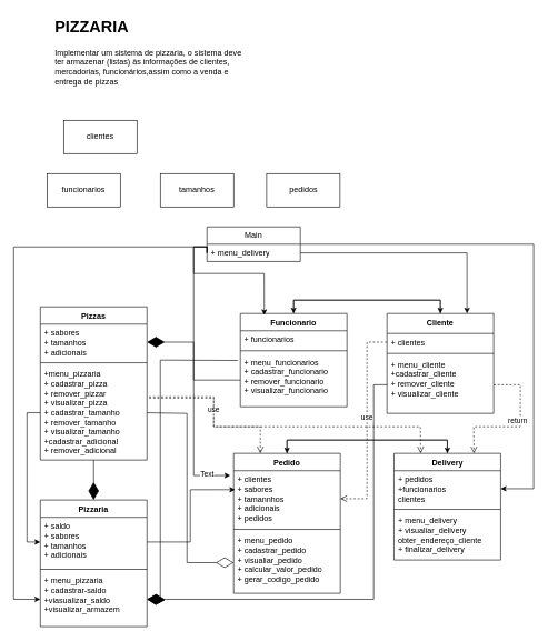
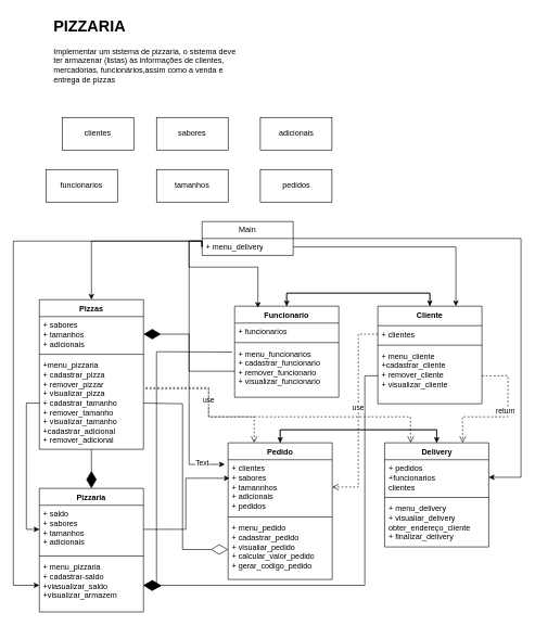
  <mxCell id="0" />
  <mxCell id="1" parent="0" />
  <mxCell id="2" value="Pizzaria" style="swimlane;fontStyle=1;align=center;verticalAlign=top;childLayout=stackLayout;horizontal=1;startSize=26;horizontalStack=0;resizeParent=1;resizeParentMax=0;resizeLast=0;collapsible=1;marginBottom=0;whiteSpace=wrap;html=1;" vertex="1" parent="1"><mxGeometry x="60" y="750" width="160" height="190" as="geometry" /></mxCell>
  <mxCell id="3" value="+ saldo&lt;div&gt;+ sabores&lt;/div&gt;&lt;div&gt;+ tamanhos&lt;/div&gt;&lt;div&gt;+ adicionais&lt;/div&gt;" style="text;strokeColor=none;fillColor=none;align=left;verticalAlign=top;spacingLeft=4;spacingRight=4;overflow=hidden;rotatable=0;points=[[0,0.5],[1,0.5]];portConstraint=eastwest;whiteSpace=wrap;html=1;" vertex="1" parent="2"><mxGeometry y="26" width="160" height="74" as="geometry" /></mxCell>
  <mxCell id="4" value="" style="line;strokeWidth=1;fillColor=none;align=left;verticalAlign=middle;spacingTop=-1;spacingLeft=3;spacingRight=3;rotatable=0;labelPosition=right;points=[];portConstraint=eastwest;strokeColor=inherit;" vertex="1" parent="2"><mxGeometry y="100" width="160" height="8" as="geometry" /></mxCell>
  <mxCell id="5" value="+ menu_pizzaria&lt;div&gt;+ cadastrar-saldo&lt;/div&gt;&lt;div&gt;+viasualizar_saldo&lt;/div&gt;&lt;div&gt;+visualizar_armazem&lt;/div&gt;" style="text;strokeColor=none;fillColor=none;align=left;verticalAlign=top;spacingLeft=4;spacingRight=4;overflow=hidden;rotatable=0;points=[[0,0.5],[1,0.5]];portConstraint=eastwest;whiteSpace=wrap;html=1;" vertex="1" parent="2"><mxGeometry y="108" width="160" height="82" as="geometry" /></mxCell>
  <mxCell id="6" value="Pizzas" style="swimlane;fontStyle=1;align=center;verticalAlign=top;childLayout=stackLayout;horizontal=1;startSize=26;horizontalStack=0;resizeParent=1;resizeParentMax=0;resizeLast=0;collapsible=1;marginBottom=0;whiteSpace=wrap;html=1;" vertex="1" parent="1"><mxGeometry x="60" y="460" width="160" height="230" as="geometry" /></mxCell>
  <mxCell id="7" value="+ sabores&lt;div&gt;+ tamanhos&lt;/div&gt;&lt;div&gt;+ adicionais&lt;/div&gt;&lt;div&gt;&lt;br&gt;&lt;/div&gt;" style="text;strokeColor=none;fillColor=none;align=left;verticalAlign=top;spacingLeft=4;spacingRight=4;overflow=hidden;rotatable=0;points=[[0,0.5],[1,0.5]];portConstraint=eastwest;whiteSpace=wrap;html=1;" vertex="1" parent="6"><mxGeometry y="26" width="160" height="54" as="geometry" /></mxCell>
  <mxCell id="8" value="" style="line;strokeWidth=1;fillColor=none;align=left;verticalAlign=middle;spacingTop=-1;spacingLeft=3;spacingRight=3;rotatable=0;labelPosition=right;points=[];portConstraint=eastwest;strokeColor=inherit;" vertex="1" parent="6"><mxGeometry y="80" width="160" height="8" as="geometry" /></mxCell>
  <mxCell id="9" value="+menu_pizzaria&lt;div&gt;+ cadastrar_pizza&lt;/div&gt;&lt;div&gt;+ remover_pizzar&lt;/div&gt;&lt;div&gt;+ visualizar_pizza&lt;/div&gt;&lt;div&gt;+ cadastrar_tamanho&lt;/div&gt;&lt;div&gt;+ remover_tamanho&lt;/div&gt;&lt;div&gt;+ visualizar_tamanho&lt;/div&gt;&lt;div&gt;+cadastrar_adicional&lt;/div&gt;&lt;div&gt;+ remover_adicional&lt;/div&gt;" style="text;strokeColor=none;fillColor=none;align=left;verticalAlign=top;spacingLeft=4;spacingRight=4;overflow=hidden;rotatable=0;points=[[0,0.5],[1,0.5]];portConstraint=eastwest;whiteSpace=wrap;html=1;" vertex="1" parent="6"><mxGeometry y="88" width="160" height="142" as="geometry" /></mxCell>
  <mxCell id="10" style="edgeStyle=orthogonalEdgeStyle;rounded=0;orthogonalLoop=1;jettySize=auto;html=1;exitX=0.5;exitY=0;exitDx=0;exitDy=0;entryX=0.5;entryY=0;entryDx=0;entryDy=0;" edge="1" parent="1" source="11" target="16"><mxGeometry relative="1" as="geometry" /></mxCell>
  <mxCell id="11" value="Funcionario" style="swimlane;fontStyle=1;align=center;verticalAlign=top;childLayout=stackLayout;horizontal=1;startSize=26;horizontalStack=0;resizeParent=1;resizeParentMax=0;resizeLast=0;collapsible=1;marginBottom=0;whiteSpace=wrap;html=1;" vertex="1" parent="1"><mxGeometry x="360" y="470" width="160" height="140" as="geometry" /></mxCell>
  <mxCell id="12" value="+ funcionarios" style="text;strokeColor=none;fillColor=none;align=left;verticalAlign=top;spacingLeft=4;spacingRight=4;overflow=hidden;rotatable=0;points=[[0,0.5],[1,0.5]];portConstraint=eastwest;whiteSpace=wrap;html=1;" vertex="1" parent="11"><mxGeometry y="26" width="160" height="26" as="geometry" /></mxCell>
  <mxCell id="13" value="" style="line;strokeWidth=1;fillColor=none;align=left;verticalAlign=middle;spacingTop=-1;spacingLeft=3;spacingRight=3;rotatable=0;labelPosition=right;points=[];portConstraint=eastwest;strokeColor=inherit;" vertex="1" parent="11"><mxGeometry y="52" width="160" height="8" as="geometry" /></mxCell>
  <mxCell id="14" value="+ menu_funcionarios&lt;div&gt;+ cadastrar_funcionario&lt;/div&gt;&lt;div&gt;+ remover_funcionario&lt;/div&gt;&lt;div&gt;+ visualizar_funcionario&lt;/div&gt;" style="text;strokeColor=none;fillColor=none;align=left;verticalAlign=top;spacingLeft=4;spacingRight=4;overflow=hidden;rotatable=0;points=[[0,0.5],[1,0.5]];portConstraint=eastwest;whiteSpace=wrap;html=1;" vertex="1" parent="11"><mxGeometry y="60" width="160" height="80" as="geometry" /></mxCell>
  <mxCell id="15" style="edgeStyle=orthogonalEdgeStyle;rounded=0;orthogonalLoop=1;jettySize=auto;html=1;exitX=0.5;exitY=0;exitDx=0;exitDy=0;entryX=0.5;entryY=0;entryDx=0;entryDy=0;" edge="1" parent="1" source="16" target="11"><mxGeometry relative="1" as="geometry" /></mxCell>
  <mxCell id="16" value="Cliente" style="swimlane;fontStyle=1;align=center;verticalAlign=top;childLayout=stackLayout;horizontal=1;startSize=30;horizontalStack=0;resizeParent=1;resizeParentMax=0;resizeLast=0;collapsible=1;marginBottom=0;whiteSpace=wrap;html=1;" vertex="1" parent="1"><mxGeometry x="580" y="470" width="160" height="150" as="geometry" /></mxCell>
  <mxCell id="17" value="+ clientes" style="text;strokeColor=none;fillColor=none;align=left;verticalAlign=top;spacingLeft=4;spacingRight=4;overflow=hidden;rotatable=0;points=[[0,0.5],[1,0.5]];portConstraint=eastwest;whiteSpace=wrap;html=1;" vertex="1" parent="16"><mxGeometry y="30" width="160" height="26" as="geometry" /></mxCell>
  <mxCell id="18" value="" style="line;strokeWidth=1;fillColor=none;align=left;verticalAlign=middle;spacingTop=-1;spacingLeft=3;spacingRight=3;rotatable=0;labelPosition=right;points=[];portConstraint=eastwest;strokeColor=inherit;" vertex="1" parent="16"><mxGeometry y="56" width="160" height="8" as="geometry" /></mxCell>
  <mxCell id="19" value="+ menu_cliente&lt;div&gt;+cadastrar_cliente&lt;/div&gt;&lt;div&gt;+ remover_cliente&lt;/div&gt;&lt;div&gt;+ visualizar_cliente&lt;/div&gt;" style="text;strokeColor=none;fillColor=none;align=left;verticalAlign=top;spacingLeft=4;spacingRight=4;overflow=hidden;rotatable=0;points=[[0,0.5],[1,0.5]];portConstraint=eastwest;whiteSpace=wrap;html=1;" vertex="1" parent="16"><mxGeometry y="64" width="160" height="86" as="geometry" /></mxCell>
  <mxCell id="20" style="edgeStyle=orthogonalEdgeStyle;rounded=0;orthogonalLoop=1;jettySize=auto;html=1;exitX=0.5;exitY=0;exitDx=0;exitDy=0;entryX=0.5;entryY=0;entryDx=0;entryDy=0;" edge="1" parent="1" source="21" target="26"><mxGeometry relative="1" as="geometry" /></mxCell>
  <mxCell id="21" value="Pedido" style="swimlane;fontStyle=1;align=center;verticalAlign=top;childLayout=stackLayout;horizontal=1;startSize=26;horizontalStack=0;resizeParent=1;resizeParentMax=0;resizeLast=0;collapsible=1;marginBottom=0;whiteSpace=wrap;html=1;" vertex="1" parent="1"><mxGeometry x="350" y="680" width="160" height="210" as="geometry" /></mxCell>
  <mxCell id="22" value="+ clientes&lt;div&gt;+ sabores&lt;/div&gt;&lt;div&gt;+ tamannhos&lt;/div&gt;&lt;div&gt;+ adicionais&lt;/div&gt;&lt;div&gt;+ pedidos&lt;/div&gt;&lt;div&gt;&lt;br&gt;&lt;/div&gt;" style="text;strokeColor=none;fillColor=none;align=left;verticalAlign=top;spacingLeft=4;spacingRight=4;overflow=hidden;rotatable=0;points=[[0,0.5],[1,0.5]];portConstraint=eastwest;whiteSpace=wrap;html=1;" vertex="1" parent="21"><mxGeometry y="26" width="160" height="84" as="geometry" /></mxCell>
  <mxCell id="23" value="" style="line;strokeWidth=1;fillColor=none;align=left;verticalAlign=middle;spacingTop=-1;spacingLeft=3;spacingRight=3;rotatable=0;labelPosition=right;points=[];portConstraint=eastwest;strokeColor=inherit;" vertex="1" parent="21"><mxGeometry y="110" width="160" height="8" as="geometry" /></mxCell>
  <mxCell id="24" value="+ menu_pedido&lt;div&gt;+ cadastrar_pedido&lt;/div&gt;&lt;div&gt;+ visualiar_pedido&lt;/div&gt;&lt;div&gt;+ calcular_valor_pedido&lt;/div&gt;&lt;div&gt;+ gerar_codigo_pedido&lt;/div&gt;&lt;div&gt;&lt;br&gt;&lt;/div&gt;" style="text;strokeColor=none;fillColor=none;align=left;verticalAlign=top;spacingLeft=4;spacingRight=4;overflow=hidden;rotatable=0;points=[[0,0.5],[1,0.5]];portConstraint=eastwest;whiteSpace=wrap;html=1;" vertex="1" parent="21"><mxGeometry y="118" width="160" height="92" as="geometry" /></mxCell>
  <mxCell id="25" style="edgeStyle=orthogonalEdgeStyle;rounded=0;orthogonalLoop=1;jettySize=auto;html=1;exitX=0.5;exitY=0;exitDx=0;exitDy=0;entryX=0.5;entryY=0;entryDx=0;entryDy=0;" edge="1" parent="1" source="26" target="21"><mxGeometry relative="1" as="geometry" /></mxCell>
  <mxCell id="26" value="Delivery" style="swimlane;fontStyle=1;align=center;verticalAlign=top;childLayout=stackLayout;horizontal=1;startSize=26;horizontalStack=0;resizeParent=1;resizeParentMax=0;resizeLast=0;collapsible=1;marginBottom=0;whiteSpace=wrap;html=1;" vertex="1" parent="1"><mxGeometry x="590.5" y="680" width="160" height="160" as="geometry" /></mxCell>
  <mxCell id="27" value="+ pedidos&lt;div&gt;+funcionarios&lt;/div&gt;&lt;div&gt;clientes&lt;/div&gt;" style="text;strokeColor=none;fillColor=none;align=left;verticalAlign=top;spacingLeft=4;spacingRight=4;overflow=hidden;rotatable=0;points=[[0,0.5],[1,0.5]];portConstraint=eastwest;whiteSpace=wrap;html=1;" vertex="1" parent="26"><mxGeometry y="26" width="160" height="54" as="geometry" /></mxCell>
  <mxCell id="28" value="" style="line;strokeWidth=1;fillColor=none;align=left;verticalAlign=middle;spacingTop=-1;spacingLeft=3;spacingRight=3;rotatable=0;labelPosition=right;points=[];portConstraint=eastwest;strokeColor=inherit;" vertex="1" parent="26"><mxGeometry y="80" width="160" height="8" as="geometry" /></mxCell>
  <mxCell id="29" value="+ menu_delivery&lt;div&gt;+ visualiar_delivery&lt;/div&gt;&lt;div&gt;obter_endereço_cliente&lt;/div&gt;&lt;div&gt;+ finalizar_delivery&lt;/div&gt;" style="text;strokeColor=none;fillColor=none;align=left;verticalAlign=top;spacingLeft=4;spacingRight=4;overflow=hidden;rotatable=0;points=[[0,0.5],[1,0.5]];portConstraint=eastwest;whiteSpace=wrap;html=1;" vertex="1" parent="26"><mxGeometry y="88" width="160" height="72" as="geometry" /></mxCell>
  <mxCell id="30" value="clientes" style="html=1;whiteSpace=wrap;" vertex="1" parent="1"><mxGeometry x="95" y="180" width="110" height="50" as="geometry" /></mxCell>
  <mxCell id="31" value="funcionarios" style="html=1;whiteSpace=wrap;" vertex="1" parent="1"><mxGeometry x="70" y="260" width="110" height="50" as="geometry" /></mxCell>
+ <mxCell id="32" value="sabores" style="html=1;whiteSpace=wrap;" vertex="1" parent="1"><mxGeometry x="240" y="180" width="110" height="50" as="geometry" /></mxCell>
  <mxCell id="33" value="tamanhos" style="html=1;whiteSpace=wrap;" vertex="1" parent="1"><mxGeometry x="240" y="260" width="110" height="50" as="geometry" /></mxCell>
+ <mxCell id="34" value="adicionais" style="html=1;whiteSpace=wrap;" vertex="1" parent="1"><mxGeometry x="399.5" y="180" width="110" height="50" as="geometry" /></mxCell>
  <mxCell id="35" value="pedidos" style="html=1;whiteSpace=wrap;" vertex="1" parent="1"><mxGeometry x="399.5" y="260" width="110" height="50" as="geometry" /></mxCell>
  <mxCell id="36" value="&lt;h1 style=&quot;margin-top: 0px;&quot;&gt;PIZZARIA&lt;/h1&gt;&lt;p&gt;Implementar um sistema de pizzaria, o sistema deve ter armazenar (listas) às informações de clientes, mercadorias, funcionários,assim como a venda e entrega de pizzas&lt;/p&gt;" style="text;html=1;whiteSpace=wrap;overflow=hidden;rounded=0;" vertex="1" parent="1"><mxGeometry x="80" y="20" width="290" height="130" as="geometry" /></mxCell>
  <mxCell id="37" style="edgeStyle=orthogonalEdgeStyle;rounded=0;orthogonalLoop=1;jettySize=auto;html=1;exitX=1;exitY=0.5;exitDx=0;exitDy=0;entryX=1;entryY=0.5;entryDx=0;entryDy=0;elbow=vertical;" edge="1" parent="1" source="38" target="27"><mxGeometry relative="1" as="geometry"><Array as="points"><mxPoint x="800" y="366" /><mxPoint x="800" y="733" /></Array></mxGeometry></mxCell>
  <mxCell id="38" value="Main" style="swimlane;fontStyle=0;childLayout=stackLayout;horizontal=1;startSize=26;fillColor=none;horizontalStack=0;resizeParent=1;resizeParentMax=0;resizeLast=0;collapsible=1;marginBottom=0;whiteSpace=wrap;html=1;" vertex="1" parent="1"><mxGeometry x="310" y="340" width="140" height="52" as="geometry" /></mxCell>
  <mxCell id="39" value="+ menu_delivery" style="text;strokeColor=none;fillColor=none;align=left;verticalAlign=top;spacingLeft=4;spacingRight=4;overflow=hidden;rotatable=0;points=[[0,0.5],[1,0.5]];portConstraint=eastwest;whiteSpace=wrap;html=1;" vertex="1" parent="38"><mxGeometry y="26" width="140" height="26" as="geometry" /></mxCell>
  <mxCell id="40" style="edgeStyle=orthogonalEdgeStyle;rounded=0;orthogonalLoop=1;jettySize=auto;html=1;exitX=0;exitY=0.5;exitDx=0;exitDy=0;entryX=0;entryY=0.5;entryDx=0;entryDy=0;" edge="1" parent="1" source="9" target="3"><mxGeometry relative="1" as="geometry" /></mxCell>
  <mxCell id="41" style="edgeStyle=orthogonalEdgeStyle;rounded=0;orthogonalLoop=1;jettySize=auto;html=1;exitX=1;exitY=0.5;exitDx=0;exitDy=0;entryX=0.014;entryY=0.339;entryDx=0;entryDy=0;entryPerimeter=0;shadow=0;" edge="1" parent="1" source="3" target="22"><mxGeometry relative="1" as="geometry" /></mxCell>
  <mxCell id="42" value="" style="endArrow=diamondThin;endFill=1;endSize=24;html=1;rounded=0;elbow=vertical;entryX=1;entryY=0.5;entryDx=0;entryDy=0;exitX=0;exitY=0.5;exitDx=0;exitDy=0;" edge="1" parent="1" source="14" target="7"><mxGeometry width="160" relative="1" as="geometry"><mxPoint x="170" y="620" as="sourcePoint" /><mxPoint x="330" y="620" as="targetPoint" /><Array as="points"><mxPoint x="290" y="570" /><mxPoint x="290" y="540" /><mxPoint x="290" y="513" /></Array></mxGeometry></mxCell>
  <mxCell id="43" value="" style="endArrow=diamondThin;endFill=0;endSize=24;html=1;rounded=0;elbow=vertical;entryX=0;entryY=0.5;entryDx=0;entryDy=0;exitX=1;exitY=0.5;exitDx=0;exitDy=0;" edge="1" parent="1" source="9" target="24"><mxGeometry width="160" relative="1" as="geometry"><mxPoint x="210" y="970" as="sourcePoint" /><mxPoint x="370" y="970" as="targetPoint" /><Array as="points"><mxPoint x="280" y="620" /><mxPoint x="280" y="700" /><mxPoint x="280" y="844" /></Array></mxGeometry></mxCell>
  <mxCell id="44" value="" style="endArrow=diamondThin;endFill=1;endSize=24;html=1;rounded=0;elbow=vertical;entryX=1;entryY=0.5;entryDx=0;entryDy=0;exitX=-0.025;exitY=0.132;exitDx=0;exitDy=0;exitPerimeter=0;" edge="1" parent="1" source="14" target="5"><mxGeometry width="160" relative="1" as="geometry"><mxPoint x="460" y="1020" as="sourcePoint" /><mxPoint x="620" y="1020" as="targetPoint" /><Array as="points"><mxPoint x="240" y="540" /><mxPoint x="240" y="720" /><mxPoint x="240" y="900" /></Array></mxGeometry></mxCell>
  <mxCell id="45" value="" style="endArrow=diamondThin;endFill=1;endSize=24;html=1;rounded=0;elbow=vertical;entryX=0.5;entryY=0;entryDx=0;entryDy=0;" edge="1" parent="1" target="2"><mxGeometry width="160" relative="1" as="geometry"><mxPoint x="140" y="690" as="sourcePoint" /><mxPoint x="695" y="1030" as="targetPoint" /></mxGeometry></mxCell>
  <mxCell id="46" value="" style="endArrow=diamondThin;endFill=1;endSize=24;html=1;rounded=0;elbow=vertical;entryX=1;entryY=0.5;entryDx=0;entryDy=0;exitX=0;exitY=0.5;exitDx=0;exitDy=0;" edge="1" parent="1" source="19" target="5"><mxGeometry width="160" relative="1" as="geometry"><mxPoint x="640" y="740" as="sourcePoint" /><mxPoint x="800" y="740" as="targetPoint" /><Array as="points"><mxPoint x="560" y="577" /><mxPoint x="560" y="899" /></Array></mxGeometry></mxCell>
  <mxCell id="47" value="use" style="html=1;verticalAlign=bottom;endArrow=open;dashed=1;endSize=8;curved=0;rounded=0;elbow=vertical;entryX=0.25;entryY=0;entryDx=0;entryDy=0;exitX=1.021;exitY=0.332;exitDx=0;exitDy=0;exitPerimeter=0;" edge="1" parent="1" source="9" target="21"><mxGeometry relative="1" as="geometry"><mxPoint x="340" y="1020" as="sourcePoint" /><mxPoint x="260" y="1020" as="targetPoint" /><Array as="points"><mxPoint x="320" y="595" /><mxPoint x="320" y="640" /><mxPoint x="390" y="640" /></Array></mxGeometry></mxCell>
  <mxCell id="48" value="" style="html=1;verticalAlign=bottom;endArrow=open;dashed=1;endSize=8;curved=0;rounded=0;elbow=vertical;exitX=1.021;exitY=0.345;exitDx=0;exitDy=0;exitPerimeter=0;entryX=0.25;entryY=0;entryDx=0;entryDy=0;" edge="1" parent="1" source="9" target="26"><mxGeometry relative="1" as="geometry"><mxPoint x="380" y="980" as="sourcePoint" /><mxPoint x="300" y="980" as="targetPoint" /><Array as="points"><mxPoint x="320" y="597" /><mxPoint x="320" y="640" /><mxPoint x="630" y="640" /></Array></mxGeometry></mxCell>
  <mxCell id="49" value="use" style="html=1;verticalAlign=bottom;endArrow=open;dashed=1;endSize=8;curved=0;rounded=0;elbow=vertical;entryX=1;entryY=0.5;entryDx=0;entryDy=0;exitX=0;exitY=0.5;exitDx=0;exitDy=0;" edge="1" parent="1" source="17" target="22"><mxGeometry relative="1" as="geometry"><mxPoint x="700" y="930" as="sourcePoint" /><mxPoint x="620" y="930" as="targetPoint" /><Array as="points"><mxPoint x="550" y="513" /><mxPoint x="550" y="748" /></Array></mxGeometry></mxCell>
  <mxCell id="50" value="return" style="html=1;verticalAlign=bottom;endArrow=open;dashed=1;endSize=8;curved=0;rounded=0;elbow=vertical;entryX=0.75;entryY=0;entryDx=0;entryDy=0;exitX=1;exitY=0.5;exitDx=0;exitDy=0;" edge="1" parent="1" source="19" target="26"><mxGeometry relative="1" as="geometry"><mxPoint x="740" y="940" as="sourcePoint" /><mxPoint x="660" y="940" as="targetPoint" /><Array as="points"><mxPoint x="780" y="577" /><mxPoint x="780" y="640" /><mxPoint x="710" y="640" /></Array></mxGeometry></mxCell>
+ <mxCell id="51" style="edgeStyle=orthogonalEdgeStyle;rounded=0;orthogonalLoop=1;jettySize=auto;html=1;exitX=0;exitY=0.5;exitDx=0;exitDy=0;entryX=0.5;entryY=0;entryDx=0;entryDy=0;elbow=vertical;" edge="1" parent="1" source="39" target="6"><mxGeometry relative="1" as="geometry"><Array as="points"><mxPoint x="310" y="370" /><mxPoint x="140" y="370" /></Array></mxGeometry></mxCell>
  <mxCell id="52" style="edgeStyle=orthogonalEdgeStyle;rounded=0;orthogonalLoop=1;jettySize=auto;html=1;exitX=0;exitY=0.5;exitDx=0;exitDy=0;entryX=0;entryY=0.5;entryDx=0;entryDy=0;elbow=vertical;" edge="1" parent="1" source="39" target="5"><mxGeometry relative="1" as="geometry"><Array as="points"><mxPoint x="310" y="370" /><mxPoint x="20" y="370" /><mxPoint x="20" y="899" /></Array></mxGeometry></mxCell>
  <mxCell id="53" style="edgeStyle=orthogonalEdgeStyle;rounded=0;orthogonalLoop=1;jettySize=auto;html=1;exitX=0;exitY=0.5;exitDx=0;exitDy=0;entryX=-0.032;entryY=0.086;entryDx=0;entryDy=0;entryPerimeter=0;elbow=vertical;" edge="1" parent="1" source="39" target="22"><mxGeometry relative="1" as="geometry"><Array as="points"><mxPoint x="310" y="370" /><mxPoint x="290" y="370" /><mxPoint x="290" y="713" /></Array></mxGeometry></mxCell>
  <mxCell id="54" value="Text" style="edgeLabel;html=1;align=center;verticalAlign=middle;resizable=0;points=[];" vertex="1" connectable="0" parent="53"><mxGeometry x="0.838" y="2" relative="1" as="geometry"><mxPoint as="offset" /></mxGeometry></mxCell>
  <mxCell id="55" style="edgeStyle=orthogonalEdgeStyle;rounded=0;orthogonalLoop=1;jettySize=auto;html=1;exitX=1;exitY=0.5;exitDx=0;exitDy=0;entryX=0.75;entryY=0;entryDx=0;entryDy=0;elbow=vertical;" edge="1" parent="1" source="39" target="16"><mxGeometry relative="1" as="geometry" /></mxCell>
  <mxCell id="56" style="edgeStyle=orthogonalEdgeStyle;rounded=0;orthogonalLoop=1;jettySize=auto;html=1;exitX=0;exitY=0.5;exitDx=0;exitDy=0;entryX=0.224;entryY=0.017;entryDx=0;entryDy=0;entryPerimeter=0;elbow=vertical;" edge="1" parent="1" source="39" target="11"><mxGeometry relative="1" as="geometry"><Array as="points"><mxPoint x="310" y="370" /><mxPoint x="290" y="370" /><mxPoint x="290" y="410" /><mxPoint x="396" y="410" /></Array></mxGeometry></mxCell>
